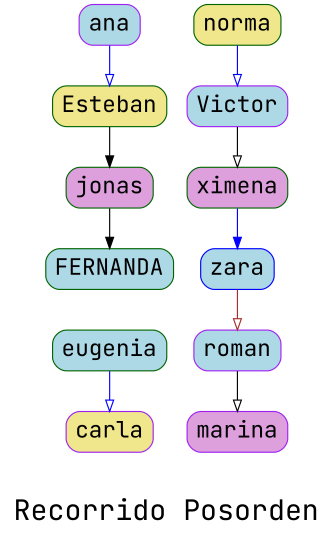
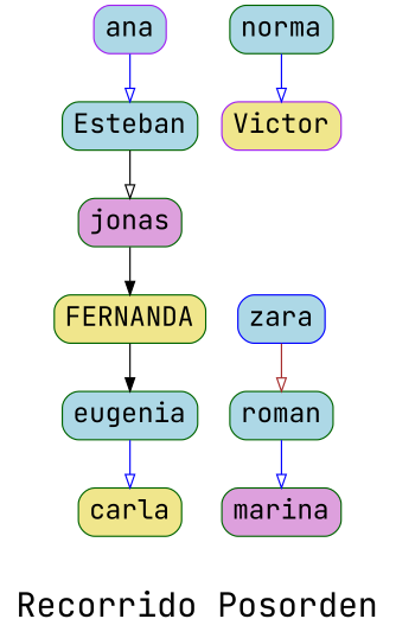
  digraph {
    fontname="JetBrains Mono"
    fontsize=25
    label="Recorrido Posorden"
    rankdir=TB
    node [color=darkgreen fillcolor=lightblue fontname="JetBrains Mono" fontsize=20 shape=box style="rounded,filled"]
    edge [arrowhead=onormal color=black fontname="JetBrains Mono"]
    ana [color=purple]
-   Esteban [fillcolor=khaki]
+   Esteban
    jonas [fillcolor=plum]
-   FERNANDA
+   FERNANDA [fillcolor=khaki]
    eugenia
-   carla [color=purple fillcolor=khaki]
-   Victor [color=purple]
-   norma [fillcolor=khaki]
-   ximena [fillcolor=plum]
+   carla [fillcolor=khaki]
+   Victor [color=purple fillcolor=khaki]
+   norma
    zara [color=blue]
-   roman [color=purple]
-   marina [color=purple fillcolor=plum]
+   roman
+   marina [fillcolor=plum]
    ana -> Esteban [color=blue]
-   Esteban -> jonas [arrowhead=normal]
+   Esteban -> jonas
    jonas -> FERNANDA [arrowhead=normal]
+   FERNANDA -> eugenia [arrowhead=normal]
    eugenia -> carla [color=blue]
-   Victor -> ximena
    norma -> Victor [color=blue]
-   ximena -> zara [arrowhead=normal color=blue]
    zara -> roman [color=brown]
-   roman -> marina
+   roman -> marina [color=blue]
  }
